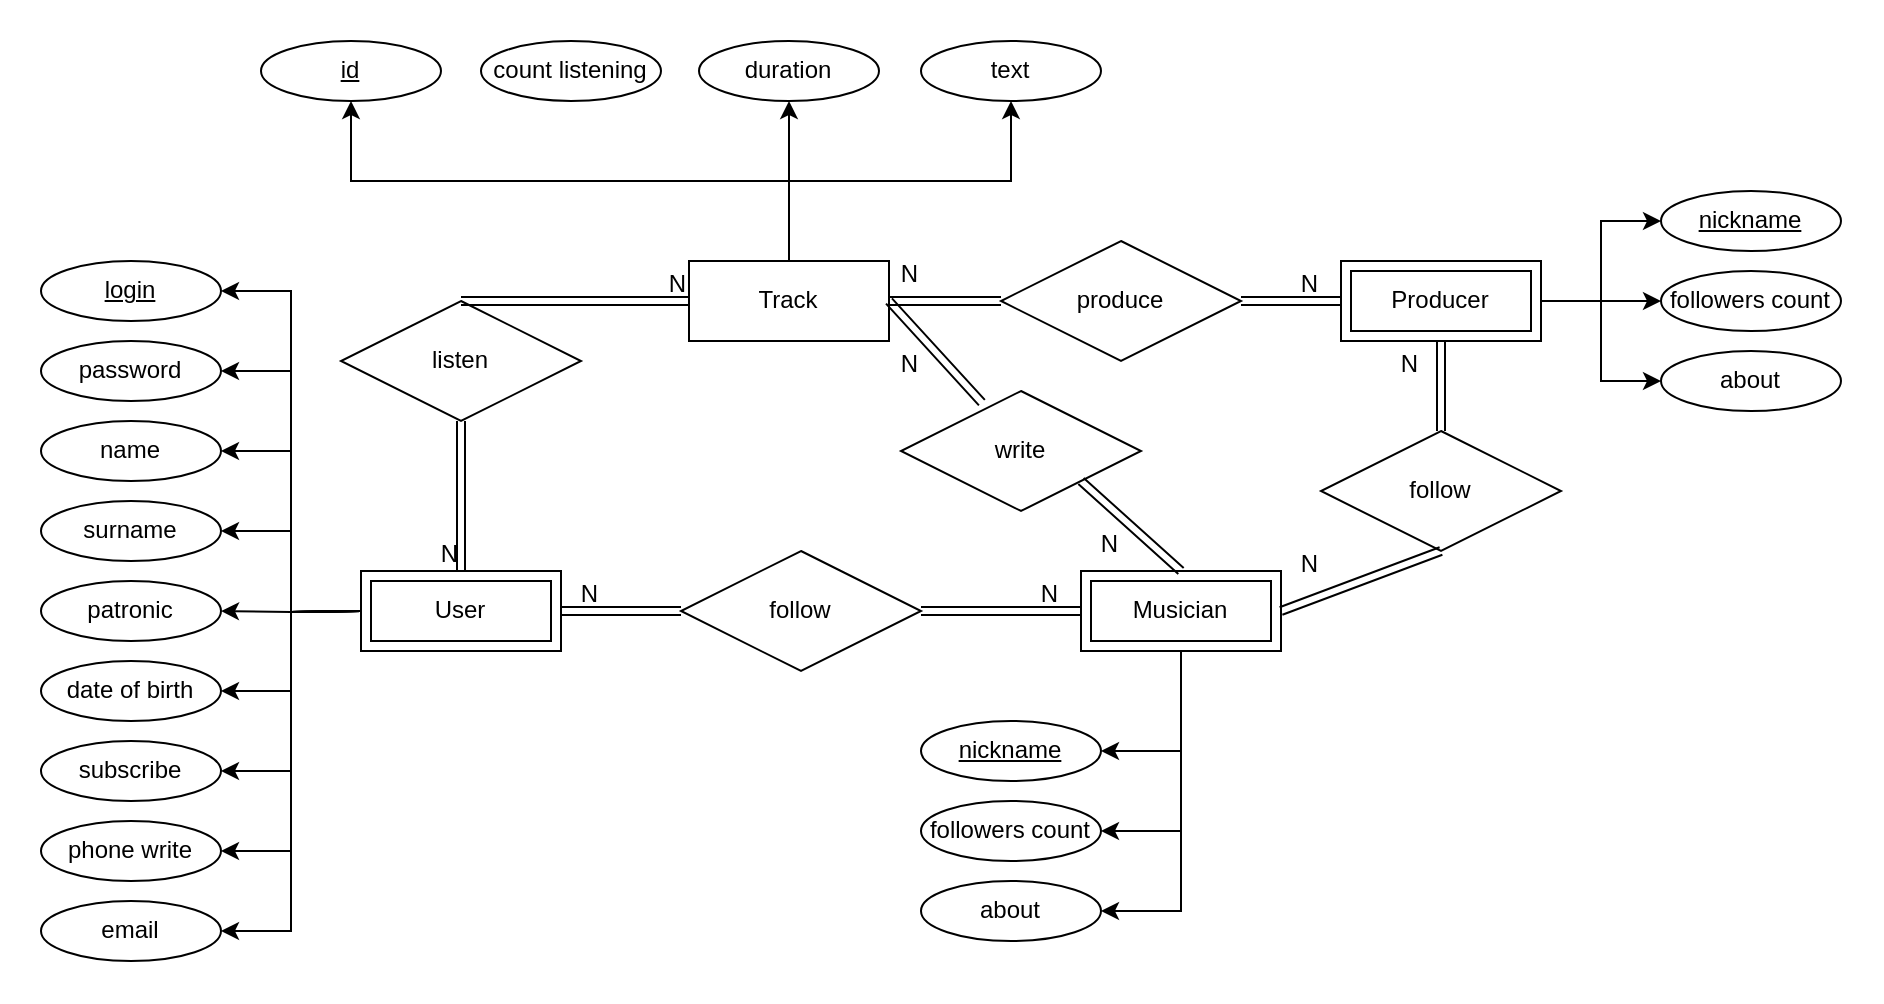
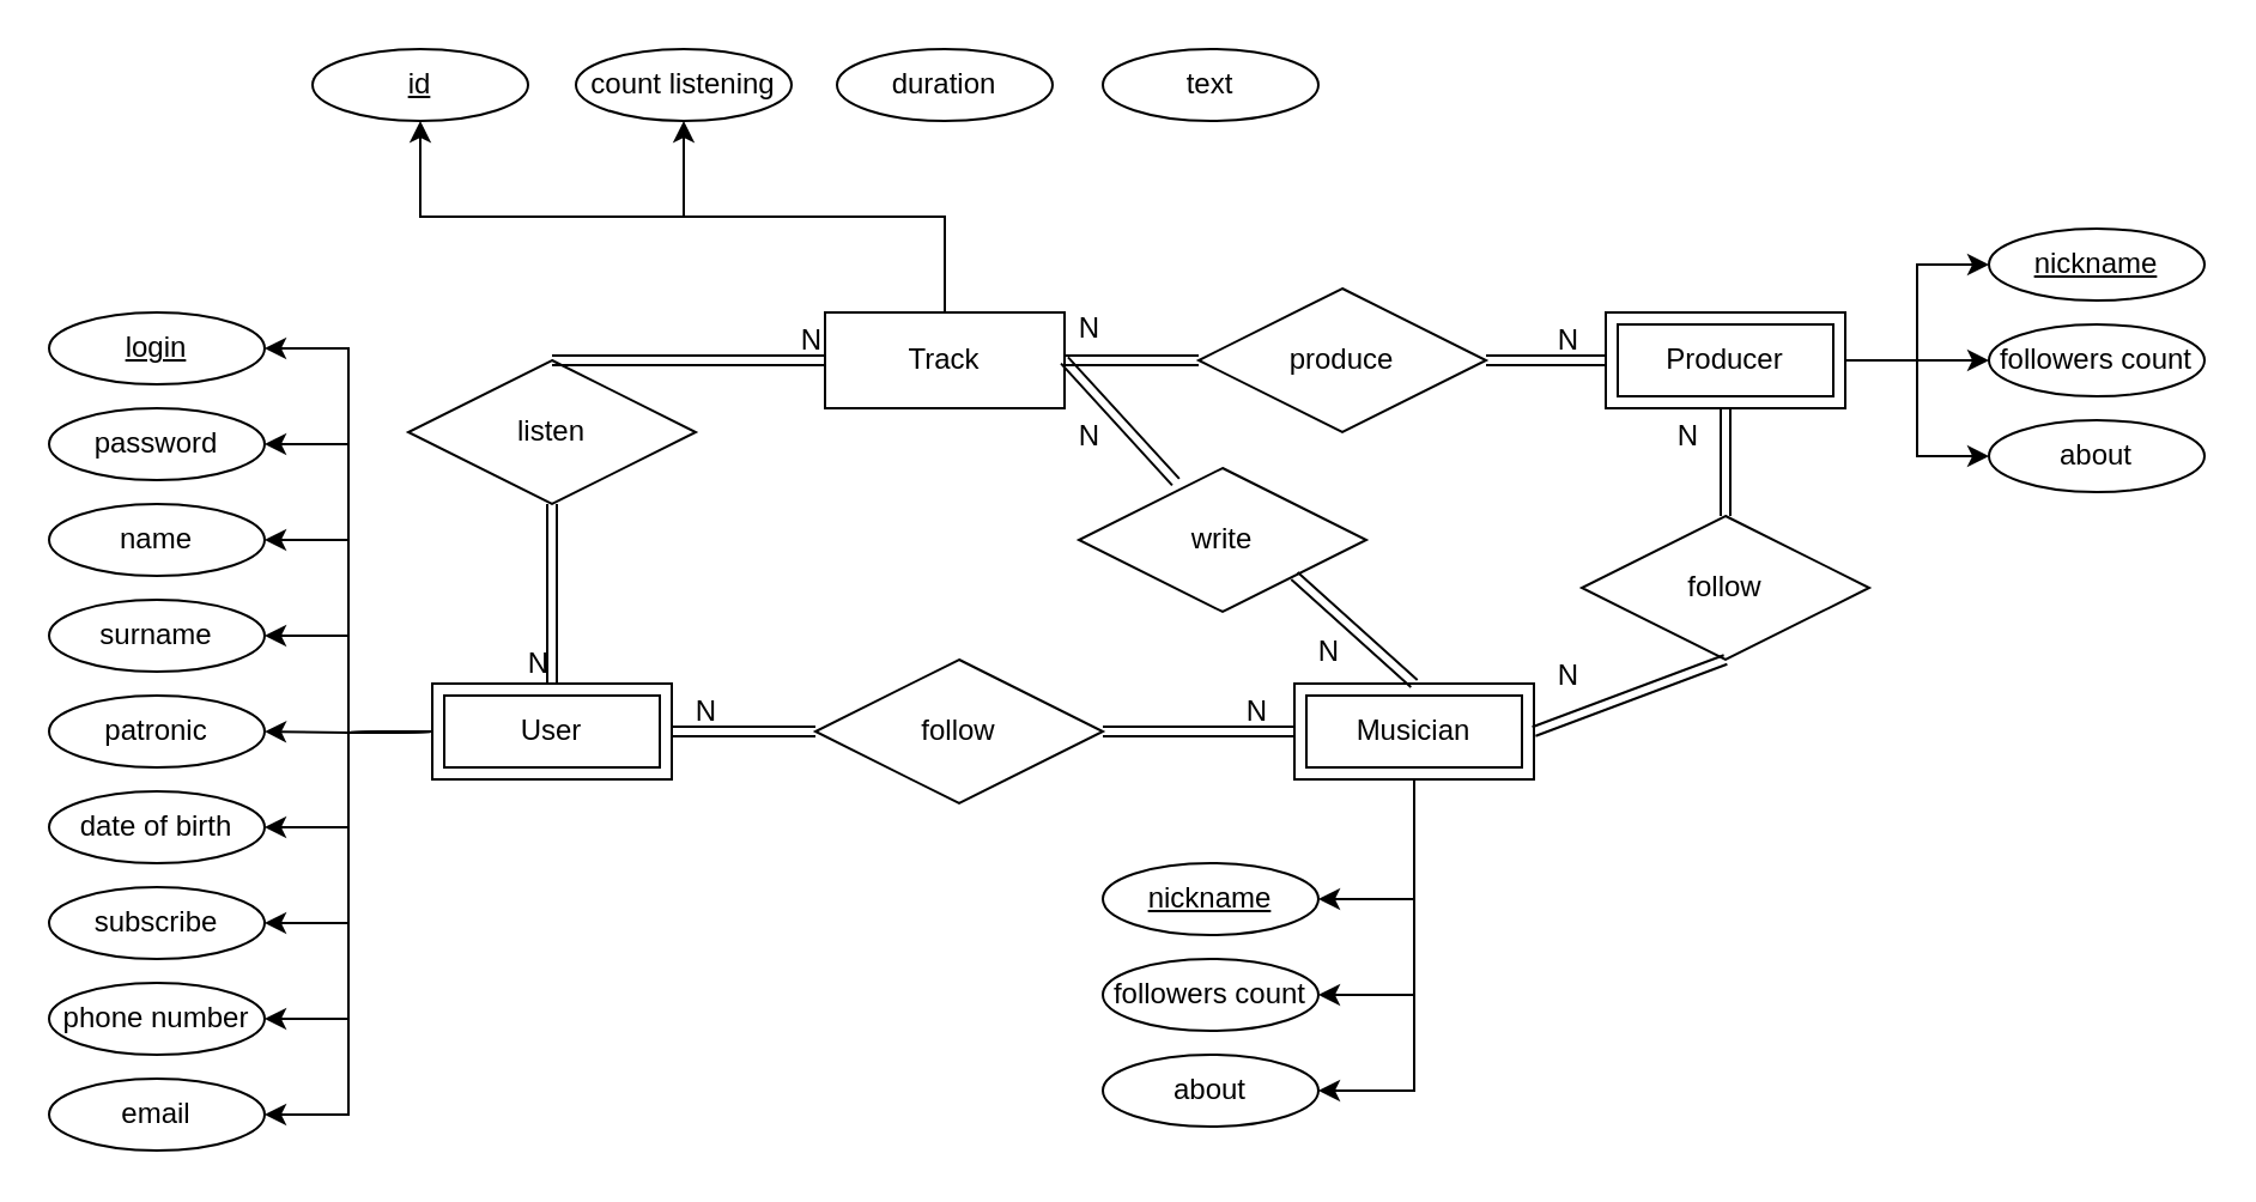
  <mxCell id="0" />
  <mxCell id="1" parent="0" />
- <mxCell id="3" style="edgeStyle=orthogonalEdgeStyle;rounded=0;orthogonalLoop=1;jettySize=auto;html=1;exitX=0.5;exitY=0;exitDx=0;exitDy=0;entryX=0.5;entryY=1;entryDx=0;entryDy=0;" parent="1" source="6" target="36" edge="1"><mxGeometry relative="1" as="geometry" /></mxCell>
- <mxCell id="4" style="edgeStyle=orthogonalEdgeStyle;rounded=0;orthogonalLoop=1;jettySize=auto;html=1;exitX=0.5;exitY=0;exitDx=0;exitDy=0;entryX=0.5;entryY=1;entryDx=0;entryDy=0;" parent="1" source="6" target="37" edge="1"><mxGeometry relative="1" as="geometry" /></mxCell>
+ <mxCell id="2" style="edgeStyle=orthogonalEdgeStyle;rounded=0;orthogonalLoop=1;jettySize=auto;html=1;exitX=0.5;exitY=0;exitDx=0;exitDy=0;entryX=0.5;entryY=1;entryDx=0;entryDy=0;" parent="1" source="6" target="35" edge="1"><mxGeometry relative="1" as="geometry" /></mxCell>
  <mxCell id="5" style="edgeStyle=orthogonalEdgeStyle;rounded=0;orthogonalLoop=1;jettySize=auto;html=1;exitX=0.5;exitY=0;exitDx=0;exitDy=0;entryX=0.5;entryY=1;entryDx=0;entryDy=0;" parent="1" source="6" target="51" edge="1"><mxGeometry relative="1" as="geometry" /></mxCell>
  <mxCell id="6" value="Track" style="whiteSpace=wrap;html=1;align=center;" parent="1" vertex="1"><mxGeometry x="344" y="130" width="100" height="40" as="geometry" /></mxCell>
  <mxCell id="7" style="edgeStyle=orthogonalEdgeStyle;rounded=0;orthogonalLoop=1;jettySize=auto;html=1;exitX=0;exitY=0.5;exitDx=0;exitDy=0;entryX=1;entryY=0.5;entryDx=0;entryDy=0;" parent="1" target="16" edge="1"><mxGeometry relative="1" as="geometry"><mxPoint x="180" y="305" as="sourcePoint" /></mxGeometry></mxCell>
  <mxCell id="8" style="edgeStyle=orthogonalEdgeStyle;rounded=0;orthogonalLoop=1;jettySize=auto;html=1;exitX=0;exitY=0.5;exitDx=0;exitDy=0;entryX=1;entryY=0.5;entryDx=0;entryDy=0;" parent="1" target="17" edge="1"><mxGeometry relative="1" as="geometry"><mxPoint x="180" y="305" as="sourcePoint" /></mxGeometry></mxCell>
  <mxCell id="9" style="edgeStyle=orthogonalEdgeStyle;rounded=0;orthogonalLoop=1;jettySize=auto;html=1;exitX=0;exitY=0.5;exitDx=0;exitDy=0;entryX=1;entryY=0.5;entryDx=0;entryDy=0;" parent="1" target="18" edge="1"><mxGeometry relative="1" as="geometry"><mxPoint x="180" y="305" as="sourcePoint" /></mxGeometry></mxCell>
  <mxCell id="10" style="edgeStyle=orthogonalEdgeStyle;rounded=0;orthogonalLoop=1;jettySize=auto;html=1;exitX=0;exitY=0.5;exitDx=0;exitDy=0;entryX=1;entryY=0.5;entryDx=0;entryDy=0;" parent="1" target="19" edge="1"><mxGeometry relative="1" as="geometry"><mxPoint x="180" y="305" as="sourcePoint" /></mxGeometry></mxCell>
  <mxCell id="11" style="edgeStyle=orthogonalEdgeStyle;rounded=0;orthogonalLoop=1;jettySize=auto;html=1;exitX=0;exitY=0.5;exitDx=0;exitDy=0;entryX=1;entryY=0.5;entryDx=0;entryDy=0;" parent="1" target="20" edge="1"><mxGeometry relative="1" as="geometry"><mxPoint x="180" y="305" as="sourcePoint" /></mxGeometry></mxCell>
  <mxCell id="12" style="edgeStyle=orthogonalEdgeStyle;rounded=0;orthogonalLoop=1;jettySize=auto;html=1;exitX=0;exitY=0.5;exitDx=0;exitDy=0;entryX=1;entryY=0.5;entryDx=0;entryDy=0;" parent="1" target="21" edge="1"><mxGeometry relative="1" as="geometry"><mxPoint x="180" y="305" as="sourcePoint" /></mxGeometry></mxCell>
  <mxCell id="13" style="edgeStyle=orthogonalEdgeStyle;rounded=0;orthogonalLoop=1;jettySize=auto;html=1;exitX=0;exitY=0.5;exitDx=0;exitDy=0;entryX=1;entryY=0.5;entryDx=0;entryDy=0;" parent="1" target="22" edge="1"><mxGeometry relative="1" as="geometry"><mxPoint x="180" y="305" as="sourcePoint" /></mxGeometry></mxCell>
  <mxCell id="14" style="edgeStyle=orthogonalEdgeStyle;rounded=0;orthogonalLoop=1;jettySize=auto;html=1;exitX=0;exitY=0.5;exitDx=0;exitDy=0;entryX=1;entryY=0.5;entryDx=0;entryDy=0;" parent="1" target="23" edge="1"><mxGeometry relative="1" as="geometry"><mxPoint x="180" y="305" as="sourcePoint" /></mxGeometry></mxCell>
  <mxCell id="15" style="edgeStyle=orthogonalEdgeStyle;rounded=0;orthogonalLoop=1;jettySize=auto;html=1;exitX=0;exitY=0.5;exitDx=0;exitDy=0;entryX=1;entryY=0.5;entryDx=0;entryDy=0;" parent="1" target="24" edge="1"><mxGeometry relative="1" as="geometry"><mxPoint x="180" y="305" as="sourcePoint" /></mxGeometry></mxCell>
  <mxCell id="16" value="&lt;u&gt;login&lt;/u&gt;" style="ellipse;whiteSpace=wrap;html=1;align=center;" parent="1" vertex="1"><mxGeometry x="20" y="130" width="90" height="30" as="geometry" /></mxCell>
  <mxCell id="17" value="password" style="ellipse;whiteSpace=wrap;html=1;align=center;" parent="1" vertex="1"><mxGeometry x="20" y="170" width="90" height="30" as="geometry" /></mxCell>
  <mxCell id="18" value="name" style="ellipse;whiteSpace=wrap;html=1;align=center;" parent="1" vertex="1"><mxGeometry x="20" y="210" width="90" height="30" as="geometry" /></mxCell>
  <mxCell id="19" value="surname" style="ellipse;whiteSpace=wrap;html=1;align=center;" parent="1" vertex="1"><mxGeometry x="20" y="250" width="90" height="30" as="geometry" /></mxCell>
  <mxCell id="20" value="patronic" style="ellipse;whiteSpace=wrap;html=1;align=center;" parent="1" vertex="1"><mxGeometry x="20" y="290" width="90" height="30" as="geometry" /></mxCell>
  <mxCell id="21" value="date of birth" style="ellipse;whiteSpace=wrap;html=1;align=center;" parent="1" vertex="1"><mxGeometry x="20" y="330" width="90" height="30" as="geometry" /></mxCell>
  <mxCell id="22" value="subscribe" style="ellipse;whiteSpace=wrap;html=1;align=center;" parent="1" vertex="1"><mxGeometry x="20" y="370" width="90" height="30" as="geometry" /></mxCell>
- <mxCell id="23" value="phone write" style="ellipse;whiteSpace=wrap;html=1;align=center;" parent="1" vertex="1"><mxGeometry x="20" y="410" width="90" height="30" as="geometry" /></mxCell>
+ <mxCell id="23" value="phone number" style="ellipse;whiteSpace=wrap;html=1;align=center;" parent="1" vertex="1"><mxGeometry x="20" y="410" width="90" height="30" as="geometry" /></mxCell>
  <mxCell id="24" value="email" style="ellipse;whiteSpace=wrap;html=1;align=center;" parent="1" vertex="1"><mxGeometry x="20" y="450" width="90" height="30" as="geometry" /></mxCell>
  <mxCell id="25" value="follow" style="shape=rhombus;perimeter=rhombusPerimeter;whiteSpace=wrap;html=1;align=center;" parent="1" vertex="1"><mxGeometry x="340" y="275" width="120" height="60" as="geometry" /></mxCell>
  <mxCell id="26" style="edgeStyle=orthogonalEdgeStyle;rounded=0;orthogonalLoop=1;jettySize=auto;html=1;exitX=0.5;exitY=1;exitDx=0;exitDy=0;entryX=1;entryY=0.5;entryDx=0;entryDy=0;" parent="1" source="29" target="48" edge="1"><mxGeometry relative="1" as="geometry" /></mxCell>
  <mxCell id="27" style="edgeStyle=orthogonalEdgeStyle;rounded=0;orthogonalLoop=1;jettySize=auto;html=1;exitX=0.5;exitY=1;exitDx=0;exitDy=0;entryX=1;entryY=0.5;entryDx=0;entryDy=0;" parent="1" source="29" target="49" edge="1"><mxGeometry relative="1" as="geometry" /></mxCell>
  <mxCell id="28" style="edgeStyle=orthogonalEdgeStyle;rounded=0;orthogonalLoop=1;jettySize=auto;html=1;exitX=0.5;exitY=1;exitDx=0;exitDy=0;entryX=1;entryY=0.5;entryDx=0;entryDy=0;" parent="1" source="29" target="50" edge="1"><mxGeometry relative="1" as="geometry" /></mxCell>
  <mxCell id="29" value="Musician" style="shape=ext;margin=3;double=1;whiteSpace=wrap;html=1;align=center;" parent="1" vertex="1"><mxGeometry x="540" y="285" width="100" height="40" as="geometry" /></mxCell>
  <mxCell id="30" value="User" style="shape=ext;margin=3;double=1;whiteSpace=wrap;html=1;align=center;" parent="1" vertex="1"><mxGeometry x="180" y="285" width="100" height="40" as="geometry" /></mxCell>
  <mxCell id="31" value="" style="shape=link;html=1;rounded=0;entryX=1;entryY=0.5;entryDx=0;entryDy=0;exitX=0;exitY=0.5;exitDx=0;exitDy=0;" parent="1" source="25" target="30" edge="1"><mxGeometry relative="1" as="geometry"><mxPoint x="280" y="240" as="sourcePoint" /><mxPoint x="440" y="240" as="targetPoint" /></mxGeometry></mxCell>
  <mxCell id="32" value="N" style="resizable=0;html=1;whiteSpace=wrap;align=right;verticalAlign=bottom;" parent="31" connectable="0" vertex="1"><mxGeometry x="1" relative="1" as="geometry"><mxPoint x="20" as="offset" /></mxGeometry></mxCell>
  <mxCell id="33" value="" style="shape=link;html=1;rounded=0;exitX=1;exitY=0.5;exitDx=0;exitDy=0;entryX=0;entryY=0.5;entryDx=0;entryDy=0;" parent="1" source="25" target="29" edge="1"><mxGeometry relative="1" as="geometry"><mxPoint x="400" y="240" as="sourcePoint" /><mxPoint x="560" y="240" as="targetPoint" /></mxGeometry></mxCell>
  <mxCell id="34" value="N" style="resizable=0;html=1;whiteSpace=wrap;align=right;verticalAlign=bottom;" parent="33" connectable="0" vertex="1"><mxGeometry x="1" relative="1" as="geometry"><mxPoint x="-10" as="offset" /></mxGeometry></mxCell>
  <mxCell id="35" value="count listening" style="ellipse;whiteSpace=wrap;html=1;align=center;" parent="1" vertex="1"><mxGeometry x="240" y="20" width="90" height="30" as="geometry" /></mxCell>
  <mxCell id="36" value="duration" style="ellipse;whiteSpace=wrap;html=1;align=center;" parent="1" vertex="1"><mxGeometry x="349" y="20" width="90" height="30" as="geometry" /></mxCell>
  <mxCell id="37" value="text" style="ellipse;whiteSpace=wrap;html=1;align=center;" parent="1" vertex="1"><mxGeometry x="460" y="20" width="90" height="30" as="geometry" /></mxCell>
  <mxCell id="38" value="listen" style="shape=rhombus;perimeter=rhombusPerimeter;whiteSpace=wrap;html=1;align=center;" parent="1" vertex="1"><mxGeometry x="170" y="150" width="120" height="60" as="geometry" /></mxCell>
  <mxCell id="39" value="" style="shape=link;html=1;rounded=0;exitX=0.5;exitY=1;exitDx=0;exitDy=0;entryX=0.5;entryY=0;entryDx=0;entryDy=0;" parent="1" source="38" target="30" edge="1"><mxGeometry relative="1" as="geometry"><mxPoint x="260" y="260" as="sourcePoint" /><mxPoint x="420" y="260" as="targetPoint" /></mxGeometry></mxCell>
  <mxCell id="40" value="N" style="resizable=0;html=1;whiteSpace=wrap;align=right;verticalAlign=bottom;" parent="39" connectable="0" vertex="1"><mxGeometry x="1" relative="1" as="geometry" /></mxCell>
  <mxCell id="41" value="" style="shape=link;html=1;rounded=0;entryX=0;entryY=0.5;entryDx=0;entryDy=0;exitX=0.5;exitY=0;exitDx=0;exitDy=0;" parent="1" source="38" target="6" edge="1"><mxGeometry relative="1" as="geometry"><mxPoint x="260" y="260" as="sourcePoint" /><mxPoint x="420" y="260" as="targetPoint" /></mxGeometry></mxCell>
  <mxCell id="42" value="N" style="resizable=0;html=1;whiteSpace=wrap;align=right;verticalAlign=bottom;" parent="41" connectable="0" vertex="1"><mxGeometry x="1" relative="1" as="geometry" /></mxCell>
  <mxCell id="43" value="write" style="shape=rhombus;perimeter=rhombusPerimeter;whiteSpace=wrap;html=1;align=center;" parent="1" vertex="1"><mxGeometry x="450" y="195" width="120" height="60" as="geometry" /></mxCell>
  <mxCell id="44" value="" style="shape=link;html=1;rounded=0;entryX=0.5;entryY=0;entryDx=0;entryDy=0;exitX=1;exitY=1;exitDx=0;exitDy=0;" parent="1" source="43" target="29" edge="1"><mxGeometry relative="1" as="geometry"><mxPoint x="260" y="260" as="sourcePoint" /><mxPoint x="420" y="260" as="targetPoint" /></mxGeometry></mxCell>
  <mxCell id="45" value="N" style="resizable=0;html=1;whiteSpace=wrap;align=right;verticalAlign=bottom;" parent="44" connectable="0" vertex="1"><mxGeometry x="1" relative="1" as="geometry"><mxPoint x="-30" y="-5" as="offset" /></mxGeometry></mxCell>
  <mxCell id="46" value="" style="shape=link;html=1;rounded=0;entryX=1;entryY=0.5;entryDx=0;entryDy=0;exitX=0.337;exitY=0.097;exitDx=0;exitDy=0;exitPerimeter=0;" parent="1" source="43" target="6" edge="1"><mxGeometry relative="1" as="geometry"><mxPoint x="260" y="260" as="sourcePoint" /><mxPoint x="420" y="260" as="targetPoint" /></mxGeometry></mxCell>
  <mxCell id="47" value="N" style="resizable=0;html=1;whiteSpace=wrap;align=right;verticalAlign=bottom;" parent="46" connectable="0" vertex="1"><mxGeometry x="1" relative="1" as="geometry"><mxPoint x="16" y="40" as="offset" /></mxGeometry></mxCell>
  <mxCell id="48" value="&lt;u&gt;nickname&lt;/u&gt;" style="ellipse;whiteSpace=wrap;html=1;align=center;" parent="1" vertex="1"><mxGeometry x="460" y="360" width="90" height="30" as="geometry" /></mxCell>
  <mxCell id="49" value="followers count" style="ellipse;whiteSpace=wrap;html=1;align=center;" parent="1" vertex="1"><mxGeometry x="460" y="400" width="90" height="30" as="geometry" /></mxCell>
  <mxCell id="50" value="about" style="ellipse;whiteSpace=wrap;html=1;align=center;" parent="1" vertex="1"><mxGeometry x="460" y="440" width="90" height="30" as="geometry" /></mxCell>
  <mxCell id="51" value="&lt;u&gt;id&lt;/u&gt;" style="ellipse;whiteSpace=wrap;html=1;align=center;" parent="1" vertex="1"><mxGeometry x="130" y="20" width="90" height="30" as="geometry" /></mxCell>
  <mxCell id="52" style="edgeStyle=orthogonalEdgeStyle;rounded=0;orthogonalLoop=1;jettySize=auto;html=1;exitX=1;exitY=0.5;exitDx=0;exitDy=0;entryX=0;entryY=0.5;entryDx=0;entryDy=0;" parent="1" source="55" target="56" edge="1"><mxGeometry relative="1" as="geometry" /></mxCell>
  <mxCell id="53" style="edgeStyle=orthogonalEdgeStyle;rounded=0;orthogonalLoop=1;jettySize=auto;html=1;exitX=1;exitY=0.5;exitDx=0;exitDy=0;entryX=0;entryY=0.5;entryDx=0;entryDy=0;" parent="1" source="55" target="58" edge="1"><mxGeometry relative="1" as="geometry" /></mxCell>
  <mxCell id="54" style="edgeStyle=orthogonalEdgeStyle;rounded=0;orthogonalLoop=1;jettySize=auto;html=1;exitX=1;exitY=0.5;exitDx=0;exitDy=0;entryX=0;entryY=0.5;entryDx=0;entryDy=0;" parent="1" source="55" target="57" edge="1"><mxGeometry relative="1" as="geometry" /></mxCell>
  <mxCell id="55" value="Producer" style="shape=ext;margin=3;double=1;whiteSpace=wrap;html=1;align=center;" parent="1" vertex="1"><mxGeometry x="670" y="130" width="100" height="40" as="geometry" /></mxCell>
  <mxCell id="56" value="&lt;u&gt;nickname&lt;/u&gt;" style="ellipse;whiteSpace=wrap;html=1;align=center;" parent="1" vertex="1"><mxGeometry x="830" y="95" width="90" height="30" as="geometry" /></mxCell>
  <mxCell id="57" value="followers count" style="ellipse;whiteSpace=wrap;html=1;align=center;" parent="1" vertex="1"><mxGeometry x="830" y="135" width="90" height="30" as="geometry" /></mxCell>
  <mxCell id="58" value="about" style="ellipse;whiteSpace=wrap;html=1;align=center;" parent="1" vertex="1"><mxGeometry x="830" y="175" width="90" height="30" as="geometry" /></mxCell>
  <mxCell id="59" value="follow" style="shape=rhombus;perimeter=rhombusPerimeter;whiteSpace=wrap;html=1;align=center;" parent="1" vertex="1"><mxGeometry x="660" y="215" width="120" height="60" as="geometry" /></mxCell>
  <mxCell id="60" value="" style="shape=link;html=1;rounded=0;entryX=1;entryY=0.5;entryDx=0;entryDy=0;exitX=0.5;exitY=1;exitDx=0;exitDy=0;" parent="1" source="59" target="29" edge="1"><mxGeometry relative="1" as="geometry"><mxPoint x="680" y="310" as="sourcePoint" /><mxPoint x="840" y="310" as="targetPoint" /></mxGeometry></mxCell>
  <mxCell id="61" value="N" style="resizable=0;html=1;whiteSpace=wrap;align=right;verticalAlign=bottom;" parent="60" connectable="0" vertex="1"><mxGeometry x="1" relative="1" as="geometry"><mxPoint x="20" y="-15" as="offset" /></mxGeometry></mxCell>
  <mxCell id="62" value="" style="shape=link;html=1;rounded=0;entryX=0.5;entryY=1;entryDx=0;entryDy=0;" parent="1" source="59" target="55" edge="1"><mxGeometry relative="1" as="geometry"><mxPoint x="720" y="210" as="sourcePoint" /><mxPoint x="580" y="300" as="targetPoint" /></mxGeometry></mxCell>
  <mxCell id="63" value="N" style="resizable=0;html=1;whiteSpace=wrap;align=right;verticalAlign=bottom;" parent="62" connectable="0" vertex="1"><mxGeometry x="1" relative="1" as="geometry"><mxPoint x="-10" y="20" as="offset" /></mxGeometry></mxCell>
  <mxCell id="64" value="produce" style="shape=rhombus;perimeter=rhombusPerimeter;whiteSpace=wrap;html=1;align=center;" parent="1" vertex="1"><mxGeometry x="500" y="120" width="120" height="60" as="geometry" /></mxCell>
  <mxCell id="65" value="" style="shape=link;html=1;rounded=0;entryX=0;entryY=0.5;entryDx=0;entryDy=0;exitX=1;exitY=0.5;exitDx=0;exitDy=0;" parent="1" source="64" target="55" edge="1"><mxGeometry relative="1" as="geometry"><mxPoint x="420" y="300" as="sourcePoint" /><mxPoint x="630" y="190" as="targetPoint" /></mxGeometry></mxCell>
  <mxCell id="66" value="N" style="resizable=0;html=1;whiteSpace=wrap;align=right;verticalAlign=bottom;" parent="65" connectable="0" vertex="1"><mxGeometry x="1" relative="1" as="geometry"><mxPoint x="-10" as="offset" /></mxGeometry></mxCell>
  <mxCell id="67" value="" style="shape=link;html=1;rounded=0;entryX=1;entryY=0.5;entryDx=0;entryDy=0;" parent="1" source="64" target="6" edge="1"><mxGeometry relative="1" as="geometry"><mxPoint x="420" y="300" as="sourcePoint" /><mxPoint x="580" y="300" as="targetPoint" /></mxGeometry></mxCell>
  <mxCell id="68" value="N" style="resizable=0;html=1;whiteSpace=wrap;align=right;verticalAlign=bottom;" parent="67" connectable="0" vertex="1"><mxGeometry x="1" relative="1" as="geometry"><mxPoint x="16" y="-5" as="offset" /></mxGeometry></mxCell>
